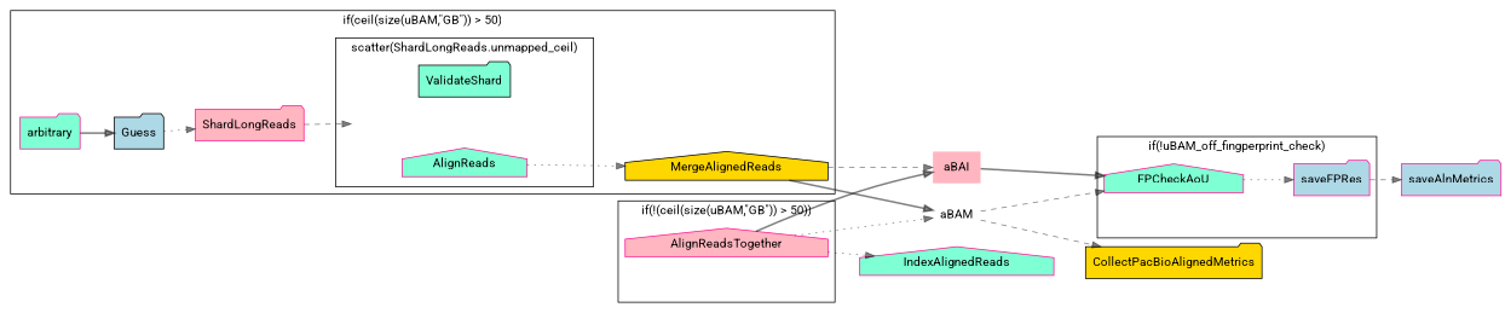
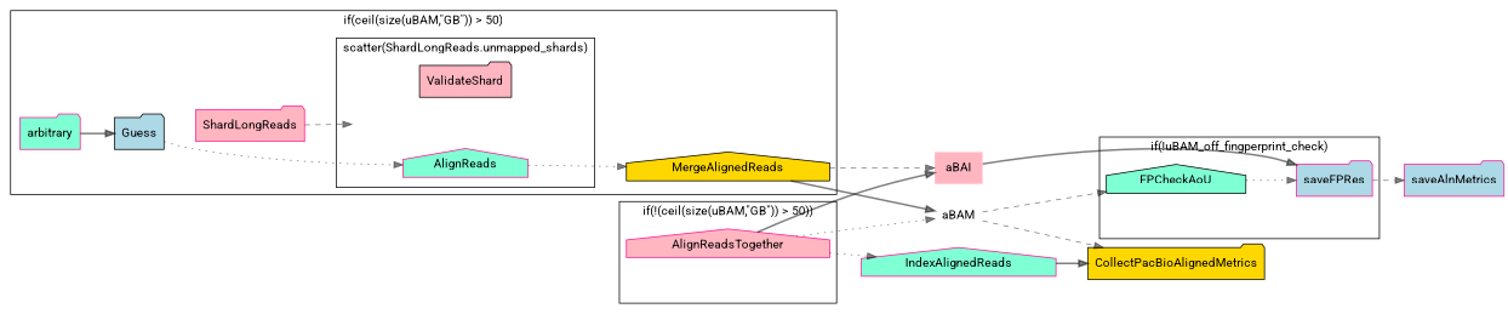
  digraph {
    compound=true
    rankdir=LR
    node [color=deeppink fontname=Roboto shape=folder style=filled]
    edge [color="#00000080" style=dotted]
-   n1 [color=black fillcolor=aquamarine label=ValidateShard]
+   n1 [color=black fillcolor=lightpink label=ValidateShard]
    n2 [fillcolor=aquamarine label=AlignReads shape=house]
    "scatter-L62C9-unaligned_bam" [height=0 margin=0 style=invis width=0 color="" shape=""]
    n4 [color=black fillcolor=lightblue label=Guess]
    n5 [fillcolor=aquamarine label=arbitrary]
    n6 [fillcolor=lightpink label=ShardLongReads]
    n7 [color=black fillcolor=gold label=MergeAlignedReads shape=house]
    "if-L44C5" [height=0 margin=0 style=invis width=0 color="" shape=""]
    n9 [fillcolor=lightpink label=AlignReadsTogether shape=house]
    "if-L81C5" [height=0 margin=0 style=invis width=0 color="" shape=""]
-   n11 [fillcolor=aquamarine label=FPCheckAoU shape=house]
+   n11 [color=black fillcolor=aquamarine label=FPCheckAoU shape=house]
    n12 [fillcolor=lightblue label=saveFPRes]
    "if-L112C5" [height=0 margin=0 style=invis width=0 color="" shape=""]
    n14 [color=black fillcolor=white label=aBAM shape=plaintext]
    n15 [color=black fillcolor=lightpink label=aBAI shape=plaintext]
    n16 [fillcolor=aquamarine label=IndexAlignedReads shape=house]
    n17 [fillcolor=lightblue label=saveAlnMetrics]
    n18 [color=black fillcolor=gold label=CollectPacBioAlignedMetrics]
    subgraph cluster_1 {
      fontname=Roboto
      label="if(ceil(size(uBAM,\"GB\")) > 50)"
      rank=same
      n4
      n5
      n6
      n7
      "if-L44C5"
      subgraph cluster_2 {
        fontname=Roboto
-       label="scatter(ShardLongReads.unmapped_ceil)"
+       label="scatter(ShardLongReads.unmapped_shards)"
        rank=same
        n1
        n2
        "scatter-L62C9-unaligned_bam"
      }
    }
    subgraph cluster_3 {
      fontname=Roboto
      label="if(!(ceil(size(uBAM,\"GB\")) > 50))"
      rank=same
      n9
      "if-L81C5"
    }
    subgraph cluster_4 {
      fontname=Roboto
      label="if(!uBAM_off_fingperprint_check)"
      rank=same
      n11
      n12
      "if-L112C5"
    }
    n2 -> n7
-   n4 -> n6
+   n4 -> n2
    n5 -> n4 [style=bold]
    n6 -> "scatter-L62C9-unaligned_bam" [style=dashed]
    n7 -> n14 [style=bold]
    n7 -> n15 [style=dashed]
    n9 -> n14
    n9 -> n15 [style=bold]
    n9 -> n16
    n11 -> n12
    n12 -> n17 [style=dashed]
    n14 -> n11 [style=dashed]
    n14 -> n18 [style=dashed]
-   n15 -> n11 [style=bold]
+   n15 -> n12 [style=bold]
+   n16 -> n18 [style=bold]
  }
